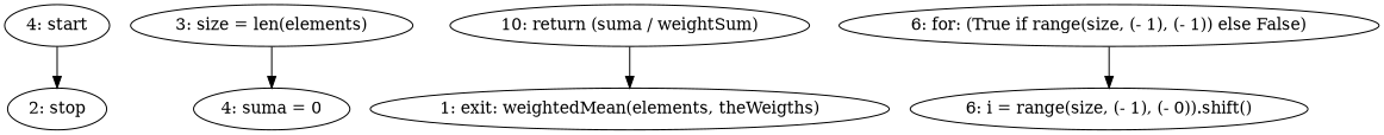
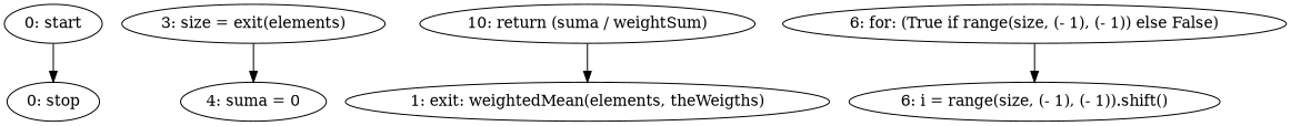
  strict digraph {
-   n1 [label="4: start"]
-   n2 [label="2: stop"]
-   n3 [label="3: size = len(elements)"]
+   n1 [label="0: start"]
+   n2 [label="0: stop"]
+   n3 [label="3: size = exit(elements)"]
    n4 [label="4: suma = 0"]
    n5 [label="1: exit: weightedMean(elements, theWeigths)"]
    n6 [label="10: return (suma / weightSum)"]
    n7 [label="6: for: (True if range(size, (- 1), (- 1)) else False)"]
-   n8 [label="6: i = range(size, (- 1), (- 0)).shift()"]
+   n8 [label="6: i = range(size, (- 1), (- 1)).shift()"]
    n1 -> n2
    n3 -> n4
    n6 -> n5
    n7 -> n8
  }
